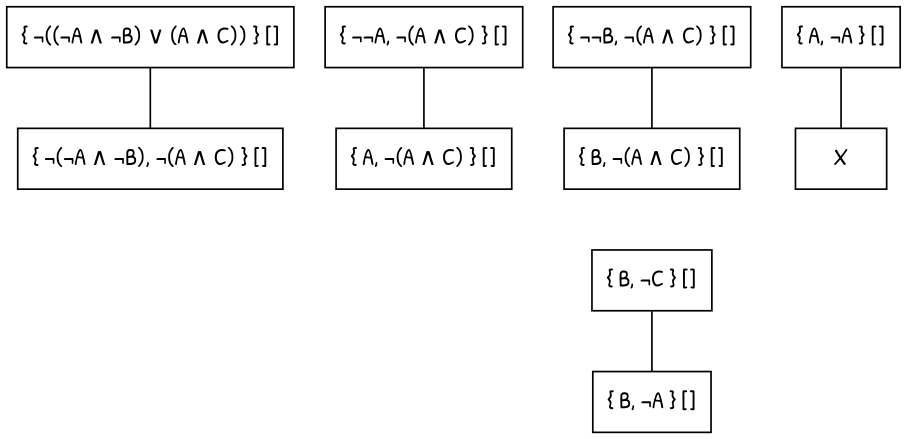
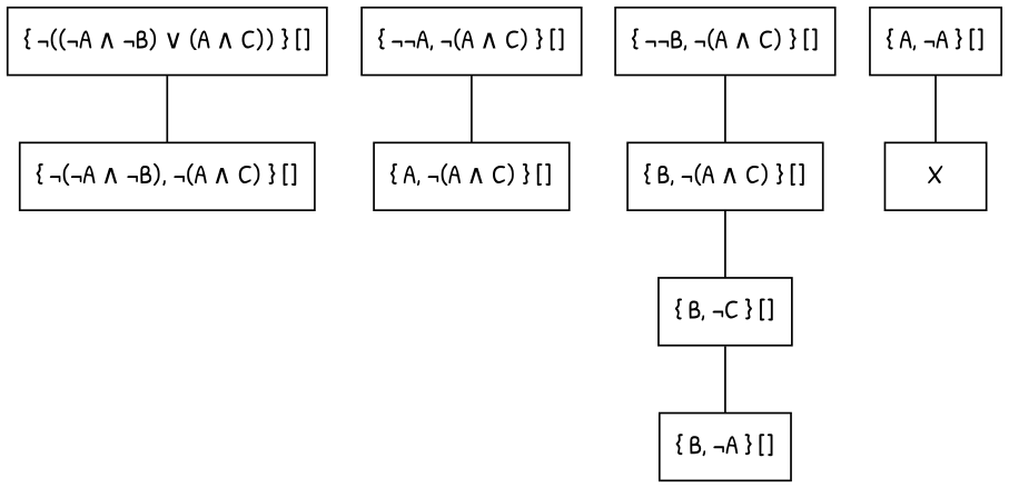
  graph {
    fontname="Patrick Hand"
    node [fontname="Patrick Hand" shape=box]
    edge [fontname="Patrick Hand"]
    n1 [label="{ ¬((¬A ∧ ¬B) ∨ (A ∧ C)) } []"]
    n2 [label="{ ¬(¬A ∧ ¬B), ¬(A ∧ C) } []"]
    n3 [label="{ ¬¬A, ¬(A ∧ C) } []"]
    n4 [label="{ A, ¬(A ∧ C) } []"]
    n5 [label="{ ¬¬B, ¬(A ∧ C) } []"]
    n6 [label="{ B, ¬(A ∧ C) } []"]
    n7 [label="{ A, ¬A } []"]
    n8 [label=X]
    n9 [label="{ B, ¬C } []"]
    n10 [label="{ B, ¬A } []"]
    n1 -- n2
    n3 -- n4
    n5 -- n6
+   n6 -- n9
    n7 -- n8
    n9 -- n10
  }
